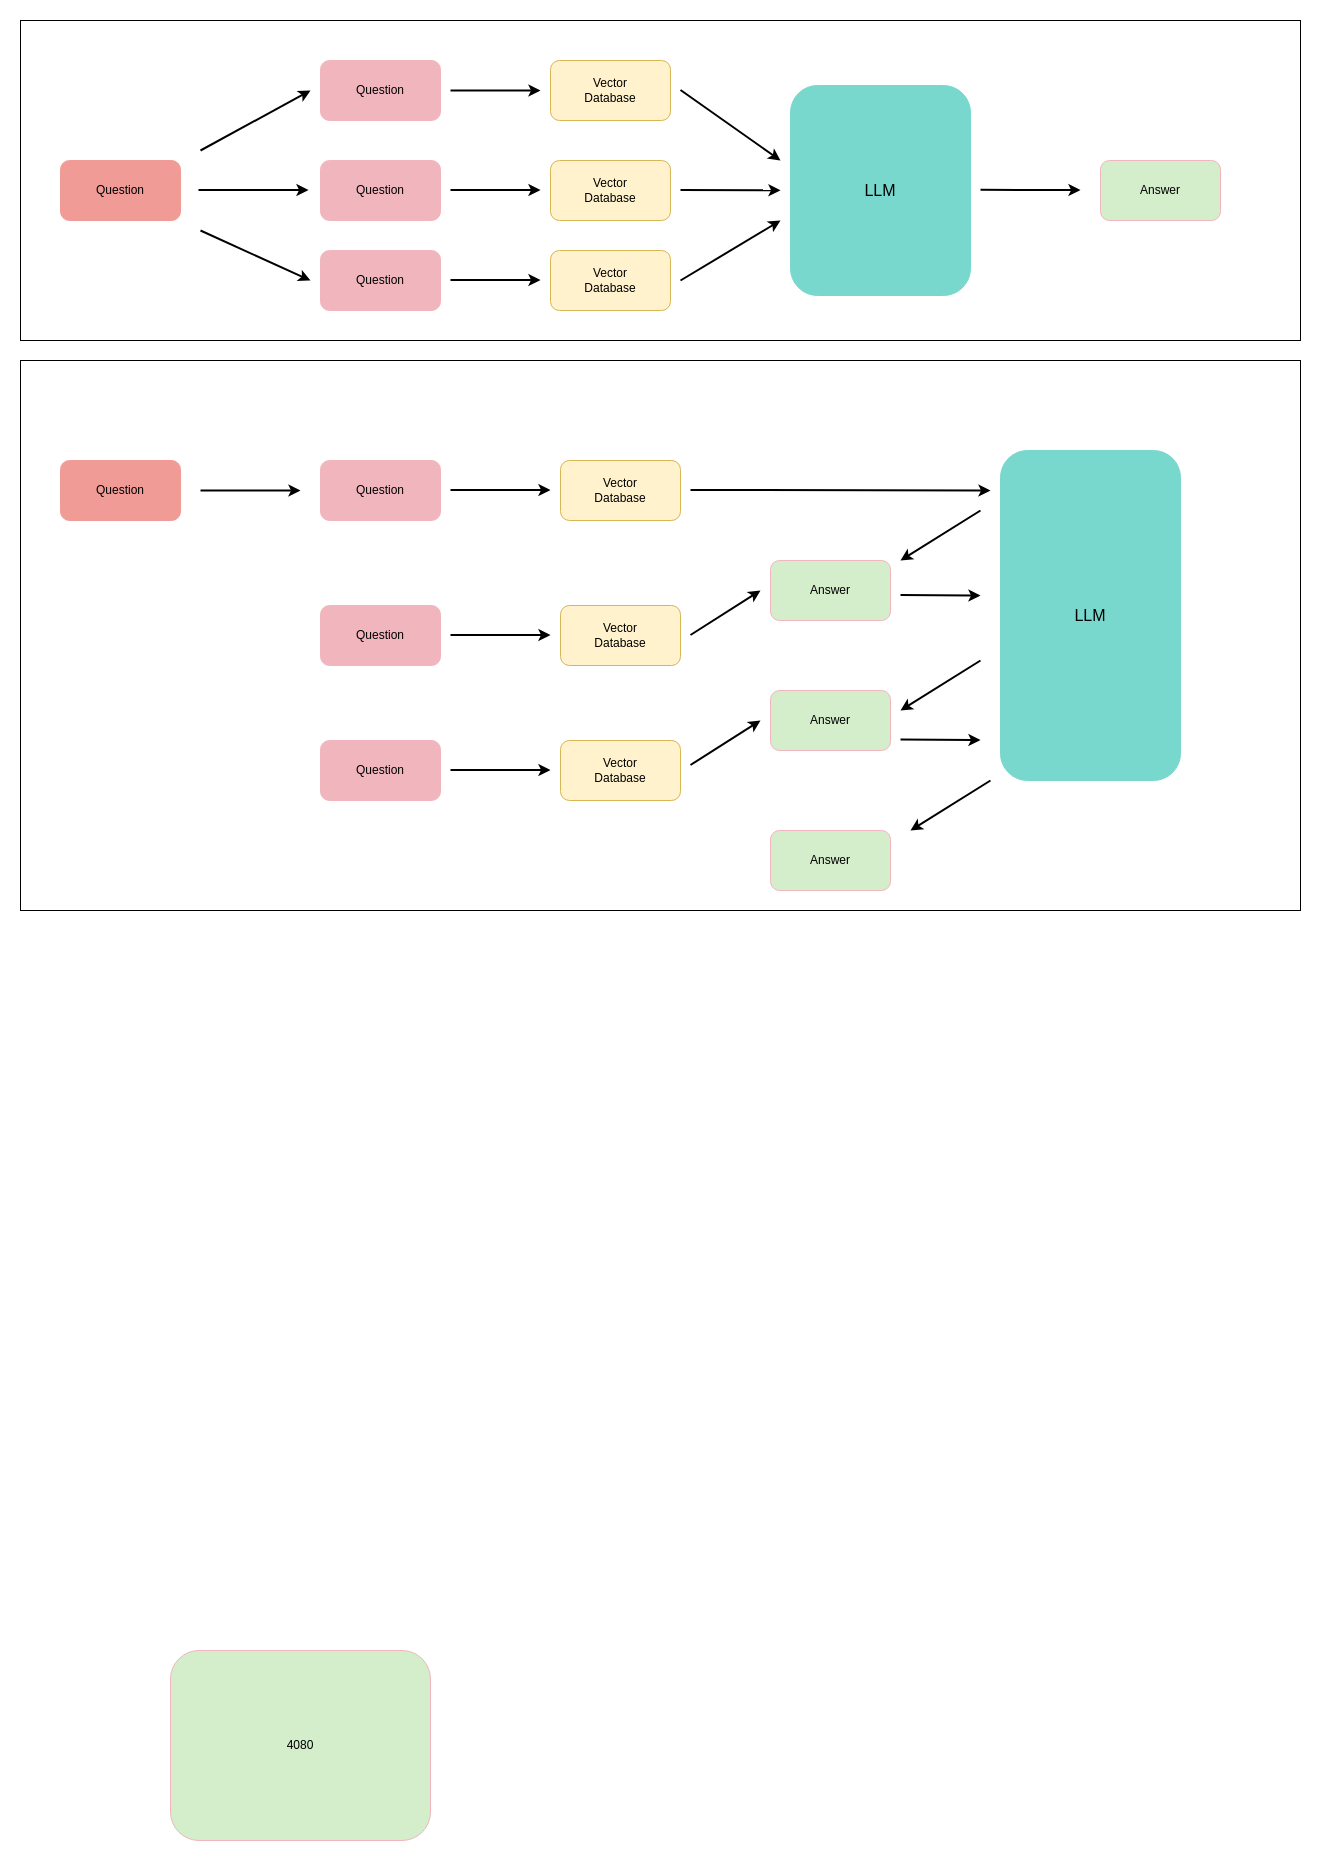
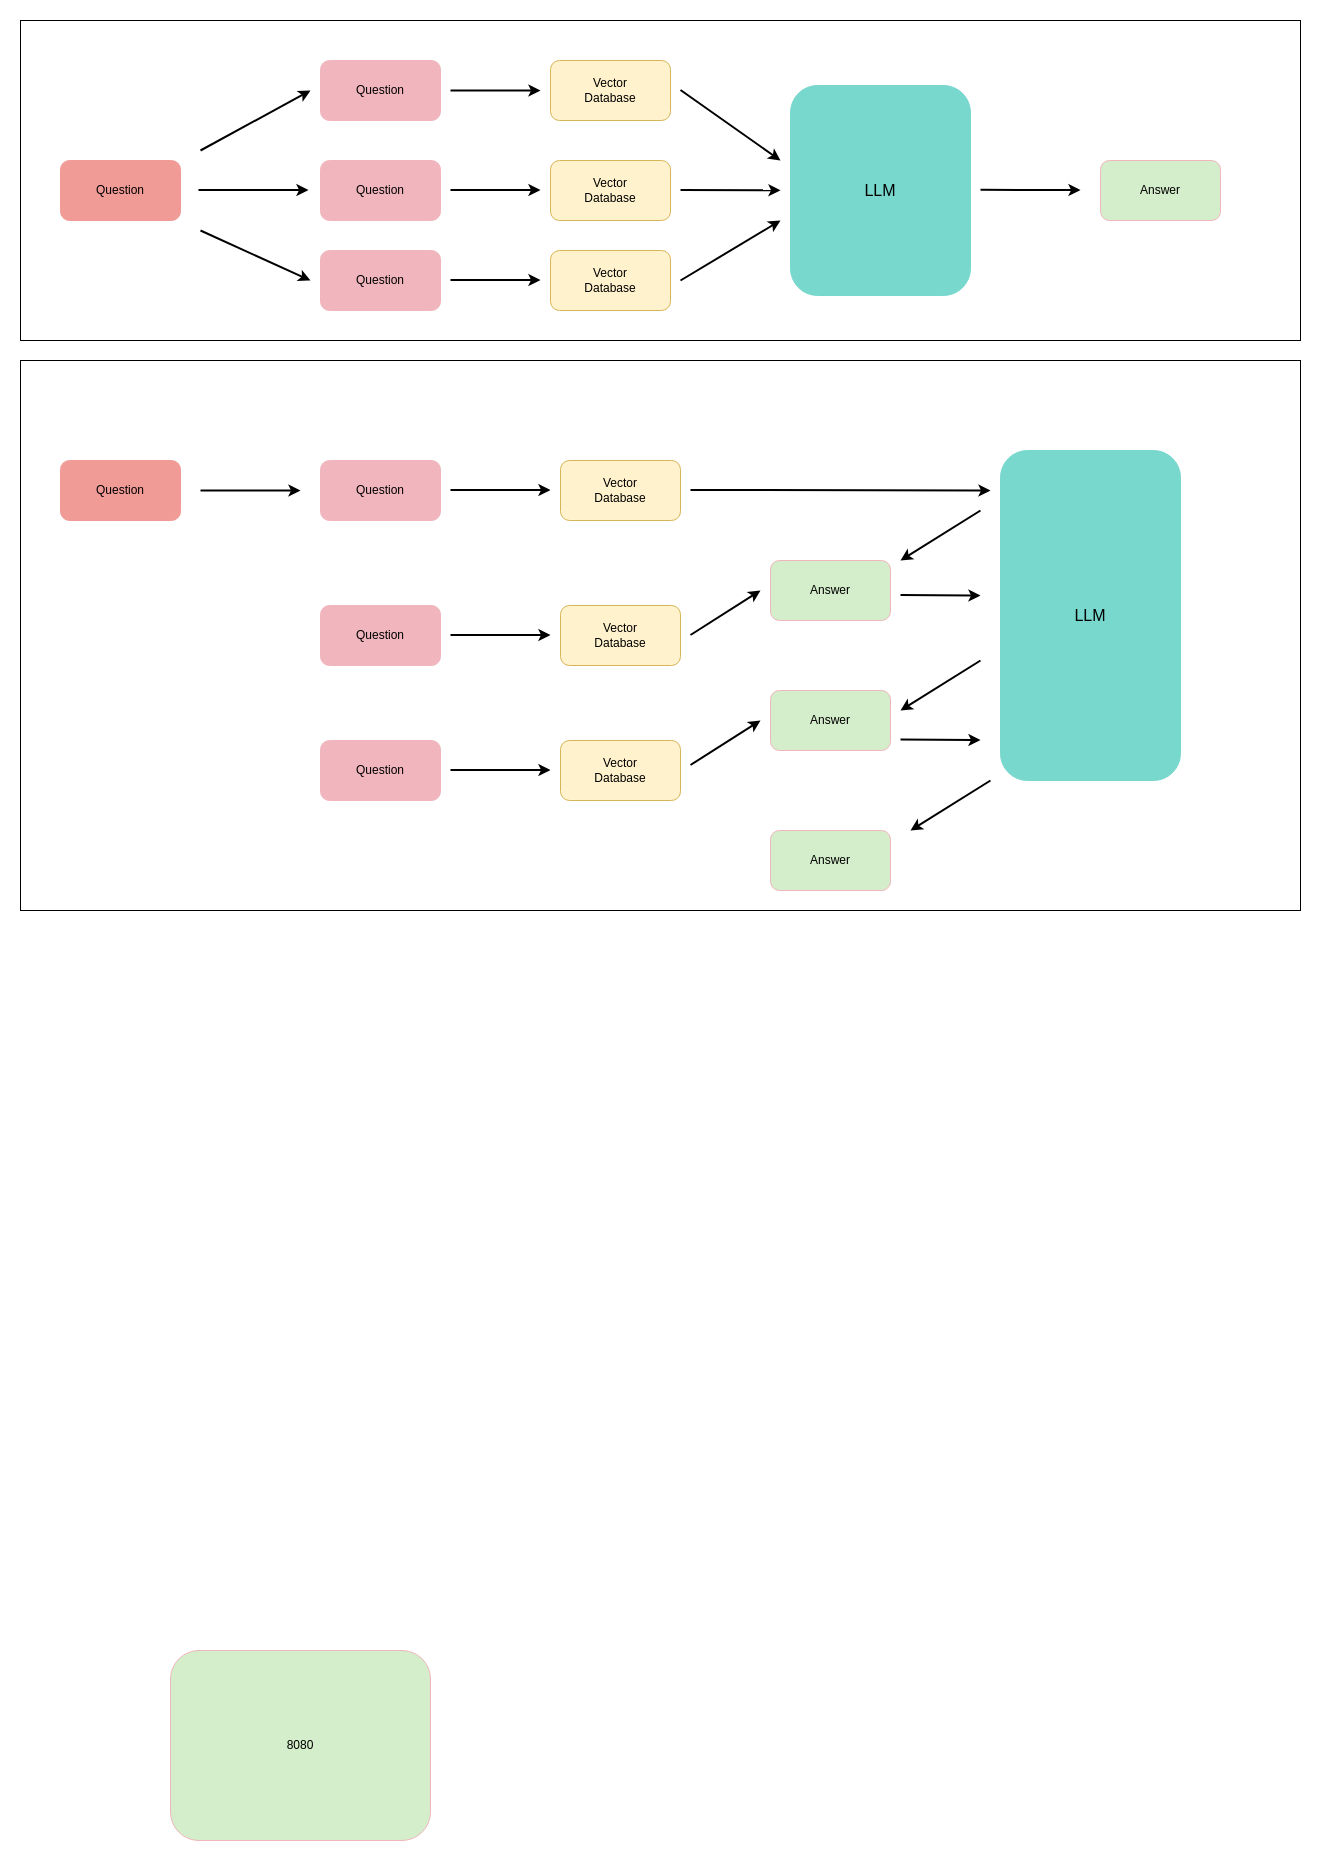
  <mxCell id="0" />
  <mxCell id="1" parent="0" />
  <mxCell id="2" value="" style="rounded=0;whiteSpace=wrap;html=1;" vertex="1" parent="1"><mxGeometry y="360" width="1280" height="550" as="geometry" x="20" /></mxCell>
  <mxCell id="3" value="" style="rounded=0;whiteSpace=wrap;html=1;" vertex="1" parent="1"><mxGeometry width="1280" height="320" as="geometry" x="20" y="20" /></mxCell>
  <mxCell id="4" value="Question" style="rounded=1;whiteSpace=wrap;html=1;shadow=0;fillColor=#F19B97;strokeColor=#F19B97;" vertex="1" parent="1"><mxGeometry x="60" y="160" width="120" height="60" as="geometry" /></mxCell>
  <mxCell id="5" value="Question" style="rounded=1;whiteSpace=wrap;html=1;shadow=0;fillColor=#F1B6BD;strokeColor=#F1B6BD;" vertex="1" parent="1"><mxGeometry x="320" y="60" width="120" height="60" as="geometry" /></mxCell>
  <mxCell id="6" value="Question" style="rounded=1;whiteSpace=wrap;html=1;shadow=0;fillColor=#F1B6BD;strokeColor=#F1B6BD;" vertex="1" parent="1"><mxGeometry x="320" y="160" width="120" height="60" as="geometry" /></mxCell>
  <mxCell id="7" value="Question" style="rounded=1;whiteSpace=wrap;html=1;shadow=0;fillColor=#F1B6BD;strokeColor=#F1B6BD;" vertex="1" parent="1"><mxGeometry x="320" y="250" width="120" height="60" as="geometry" /></mxCell>
  <mxCell id="8" value="" style="endArrow=classic;html=1;rounded=1;strokeWidth=2;" edge="1" parent="1"><mxGeometry width="50" height="50" relative="1" as="geometry"><mxPoint x="198" y="189.5" as="sourcePoint" /><mxPoint x="308" y="189.5" as="targetPoint" /></mxGeometry></mxCell>
  <mxCell id="9" value="" style="endArrow=classic;html=1;rounded=1;strokeWidth=2;" edge="1" parent="1"><mxGeometry width="50" height="50" relative="1" as="geometry"><mxPoint x="200" y="150" as="sourcePoint" /><mxPoint x="310" y="90" as="targetPoint" /></mxGeometry></mxCell>
  <mxCell id="10" value="" style="endArrow=classic;html=1;rounded=1;strokeWidth=2;" edge="1" parent="1"><mxGeometry width="50" height="50" relative="1" as="geometry"><mxPoint x="200" y="230" as="sourcePoint" /><mxPoint x="310" y="280" as="targetPoint" /></mxGeometry></mxCell>
  <mxCell id="11" value="Vector&lt;br&gt;Database" style="rounded=1;whiteSpace=wrap;html=1;shadow=0;fillColor=#fff2cc;strokeColor=#d6b656;" vertex="1" parent="1"><mxGeometry x="550" y="60" width="120" height="60" as="geometry" /></mxCell>
  <mxCell id="12" value="Vector&lt;br style=&quot;border-color: var(--border-color);&quot;&gt;Database" style="rounded=1;whiteSpace=wrap;html=1;shadow=0;fillColor=#fff2cc;strokeColor=#d6b656;" vertex="1" parent="1"><mxGeometry x="550" y="160" width="120" height="60" as="geometry" /></mxCell>
  <mxCell id="13" value="Vector&lt;br style=&quot;border-color: var(--border-color);&quot;&gt;Database" style="rounded=1;whiteSpace=wrap;html=1;shadow=0;fillColor=#fff2cc;strokeColor=#d6b656;" vertex="1" parent="1"><mxGeometry x="550" y="250" width="120" height="60" as="geometry" /></mxCell>
  <mxCell id="14" value="&lt;font style=&quot;font-size: 16px;&quot;&gt;LLM&lt;/font&gt;" style="rounded=1;whiteSpace=wrap;html=1;shadow=0;fillColor=#79D8CE;strokeColor=#79D8CE;" vertex="1" parent="1"><mxGeometry x="790" y="85" width="180" height="210" as="geometry" /></mxCell>
  <mxCell id="15" value="" style="endArrow=classic;html=1;rounded=1;strokeWidth=2;" edge="1" parent="1"><mxGeometry width="50" height="50" relative="1" as="geometry"><mxPoint x="450" y="90" as="sourcePoint" /><mxPoint x="540" y="90" as="targetPoint" /></mxGeometry></mxCell>
  <mxCell id="16" value="" style="endArrow=classic;html=1;rounded=1;strokeWidth=2;" edge="1" parent="1"><mxGeometry width="50" height="50" relative="1" as="geometry"><mxPoint x="450" y="189.5" as="sourcePoint" /><mxPoint x="540" y="189.5" as="targetPoint" /></mxGeometry></mxCell>
  <mxCell id="17" value="" style="endArrow=classic;html=1;rounded=1;strokeWidth=2;" edge="1" parent="1"><mxGeometry width="50" height="50" relative="1" as="geometry"><mxPoint x="450" y="279.5" as="sourcePoint" /><mxPoint x="540" y="279.5" as="targetPoint" /></mxGeometry></mxCell>
  <mxCell id="18" value="" style="endArrow=classic;html=1;rounded=1;strokeWidth=2;entryX=0;entryY=0;entryDx=0;entryDy=0;" edge="1" parent="1"><mxGeometry width="50" height="50" relative="1" as="geometry"><mxPoint x="680" y="89.5" as="sourcePoint" /><mxPoint x="780" y="160" as="targetPoint" /></mxGeometry></mxCell>
  <mxCell id="19" value="" style="endArrow=classic;html=1;rounded=1;strokeWidth=2;entryX=0;entryY=1;entryDx=0;entryDy=0;" edge="1" parent="1"><mxGeometry width="50" height="50" relative="1" as="geometry"><mxPoint x="680" y="280" as="sourcePoint" /><mxPoint x="780" y="220" as="targetPoint" /></mxGeometry></mxCell>
  <mxCell id="20" value="" style="endArrow=classic;html=1;rounded=1;strokeWidth=2;" edge="1" parent="1"><mxGeometry width="50" height="50" relative="1" as="geometry"><mxPoint x="680" y="189.5" as="sourcePoint" /><mxPoint x="780" y="189.812" as="targetPoint" /></mxGeometry></mxCell>
  <mxCell id="21" value="Answer" style="rounded=1;whiteSpace=wrap;html=1;shadow=0;fillColor=#D4EDCA;strokeColor=#F1B6BD;" vertex="1" parent="1"><mxGeometry x="1100" y="160" width="120" height="60" as="geometry" /></mxCell>
  <mxCell id="22" value="" style="endArrow=classic;html=1;rounded=1;strokeWidth=2;" edge="1" parent="1"><mxGeometry width="50" height="50" relative="1" as="geometry"><mxPoint x="980" y="189.29" as="sourcePoint" /><mxPoint x="1080" y="189.602" as="targetPoint" /></mxGeometry></mxCell>
  <mxCell id="23" value="Question" style="rounded=1;whiteSpace=wrap;html=1;shadow=0;fillColor=#F19B97;strokeColor=#F19B97;" vertex="1" parent="1"><mxGeometry x="60" y="460" width="120" height="60" as="geometry" /></mxCell>
  <mxCell id="24" value="" style="endArrow=classic;html=1;rounded=1;strokeWidth=2;" edge="1" parent="1"><mxGeometry width="50" height="50" relative="1" as="geometry"><mxPoint x="200" y="490" as="sourcePoint" /><mxPoint x="300" y="490" as="targetPoint" /></mxGeometry></mxCell>
  <mxCell id="25" value="Question" style="rounded=1;whiteSpace=wrap;html=1;shadow=0;fillColor=#F1B6BD;strokeColor=#F1B6BD;" vertex="1" parent="1"><mxGeometry x="320" y="460" width="120" height="60" as="geometry" /></mxCell>
  <mxCell id="26" value="Question" style="rounded=1;whiteSpace=wrap;html=1;shadow=0;fillColor=#F1B6BD;strokeColor=#F1B6BD;" vertex="1" parent="1"><mxGeometry x="320" y="605" width="120" height="60" as="geometry" /></mxCell>
  <mxCell id="27" value="Question" style="rounded=1;whiteSpace=wrap;html=1;shadow=0;fillColor=#F1B6BD;strokeColor=#F1B6BD;" vertex="1" parent="1"><mxGeometry x="320" y="740" width="120" height="60" as="geometry" /></mxCell>
  <mxCell id="28" value="Vector&lt;br&gt;Database" style="rounded=1;whiteSpace=wrap;html=1;shadow=0;fillColor=#fff2cc;strokeColor=#d6b656;" vertex="1" parent="1"><mxGeometry x="560" y="460" width="120" height="60" as="geometry" /></mxCell>
  <mxCell id="29" value="" style="endArrow=classic;html=1;rounded=1;strokeWidth=2;" edge="1" parent="1"><mxGeometry width="50" height="50" relative="1" as="geometry"><mxPoint x="450" y="489.5" as="sourcePoint" /><mxPoint x="550" y="489.5" as="targetPoint" /></mxGeometry></mxCell>
  <mxCell id="30" value="&lt;font style=&quot;font-size: 16px;&quot;&gt;LLM&lt;/font&gt;" style="rounded=1;whiteSpace=wrap;html=1;shadow=0;fillColor=#79D8CE;strokeColor=#79D8CE;" vertex="1" parent="1"><mxGeometry x="1000" y="450" width="180" height="330" as="geometry" /></mxCell>
  <mxCell id="31" value="Answer" style="rounded=1;whiteSpace=wrap;html=1;shadow=0;fillColor=#D4EDCA;strokeColor=#F1B6BD;" vertex="1" parent="1"><mxGeometry x="770" y="560" width="120" height="60" as="geometry" /></mxCell>
  <mxCell id="32" value="" style="endArrow=classic;html=1;rounded=1;strokeWidth=2;" edge="1" parent="1"><mxGeometry width="50" height="50" relative="1" as="geometry"><mxPoint x="690" y="489.5" as="sourcePoint" /><mxPoint x="990" y="490" as="targetPoint" /></mxGeometry></mxCell>
  <mxCell id="33" value="" style="endArrow=classic;html=1;rounded=1;strokeWidth=2;" edge="1" parent="1"><mxGeometry width="50" height="50" relative="1" as="geometry"><mxPoint x="980" y="510" as="sourcePoint" /><mxPoint x="900" y="560" as="targetPoint" /></mxGeometry></mxCell>
  <mxCell id="34" value="Vector&lt;br&gt;Database" style="rounded=1;whiteSpace=wrap;html=1;shadow=0;fillColor=#fff2cc;strokeColor=#d6b656;" vertex="1" parent="1"><mxGeometry x="560" y="605" width="120" height="60" as="geometry" /></mxCell>
  <mxCell id="35" value="" style="endArrow=classic;html=1;rounded=1;strokeWidth=2;" edge="1" parent="1"><mxGeometry width="50" height="50" relative="1" as="geometry"><mxPoint x="450" y="634.5" as="sourcePoint" /><mxPoint x="550" y="634.5" as="targetPoint" /></mxGeometry></mxCell>
  <mxCell id="36" value="" style="endArrow=classic;html=1;rounded=1;strokeWidth=2;" edge="1" parent="1"><mxGeometry width="50" height="50" relative="1" as="geometry"><mxPoint x="690" y="634.5" as="sourcePoint" /><mxPoint x="760" y="590" as="targetPoint" /></mxGeometry></mxCell>
  <mxCell id="37" value="" style="endArrow=classic;html=1;rounded=1;strokeWidth=2;" edge="1" parent="1"><mxGeometry width="50" height="50" relative="1" as="geometry"><mxPoint x="900" y="594.5" as="sourcePoint" /><mxPoint x="980" y="595" as="targetPoint" /></mxGeometry></mxCell>
  <mxCell id="38" value="" style="endArrow=classic;html=1;rounded=1;strokeWidth=2;" edge="1" parent="1"><mxGeometry width="50" height="50" relative="1" as="geometry"><mxPoint x="980" y="660" as="sourcePoint" /><mxPoint x="900" y="710" as="targetPoint" /></mxGeometry></mxCell>
  <mxCell id="39" value="Answer" style="rounded=1;whiteSpace=wrap;html=1;shadow=0;fillColor=#D4EDCA;strokeColor=#F1B6BD;" vertex="1" parent="1"><mxGeometry x="770" y="690" width="120" height="60" as="geometry" /></mxCell>
  <mxCell id="40" value="" style="endArrow=classic;html=1;rounded=1;strokeWidth=2;" edge="1" parent="1"><mxGeometry width="50" height="50" relative="1" as="geometry"><mxPoint x="450" y="769.5" as="sourcePoint" /><mxPoint x="550" y="769.5" as="targetPoint" /></mxGeometry></mxCell>
  <mxCell id="41" value="Vector&lt;br&gt;Database" style="rounded=1;whiteSpace=wrap;html=1;shadow=0;fillColor=#fff2cc;strokeColor=#d6b656;" vertex="1" parent="1"><mxGeometry x="560" y="740" width="120" height="60" as="geometry" /></mxCell>
  <mxCell id="42" value="" style="endArrow=classic;html=1;rounded=1;strokeWidth=2;" edge="1" parent="1"><mxGeometry width="50" height="50" relative="1" as="geometry"><mxPoint x="690" y="764.5" as="sourcePoint" /><mxPoint x="760" y="720" as="targetPoint" /></mxGeometry></mxCell>
  <mxCell id="43" value="" style="endArrow=classic;html=1;rounded=1;strokeWidth=2;" edge="1" parent="1"><mxGeometry width="50" height="50" relative="1" as="geometry"><mxPoint x="900" y="739" as="sourcePoint" /><mxPoint x="980" y="739.5" as="targetPoint" /></mxGeometry></mxCell>
  <mxCell id="44" value="" style="endArrow=classic;html=1;rounded=1;strokeWidth=2;" edge="1" parent="1"><mxGeometry width="50" height="50" relative="1" as="geometry"><mxPoint x="990" y="780" as="sourcePoint" /><mxPoint x="910" y="830" as="targetPoint" /></mxGeometry></mxCell>
  <mxCell id="45" value="Answer" style="rounded=1;whiteSpace=wrap;html=1;shadow=0;fillColor=#D4EDCA;strokeColor=#F1B6BD;" vertex="1" parent="1"><mxGeometry x="770" y="830" width="120" height="60" as="geometry" /></mxCell>
- <mxCell id="46" value="4080" style="rounded=1;whiteSpace=wrap;html=1;shadow=0;fillColor=#D4EDCA;strokeColor=#F1B6BD;" vertex="1" parent="1"><mxGeometry x="170" y="1650" width="260" height="190" as="geometry" /></mxCell>
+ <mxCell id="46" value="8080" style="rounded=1;whiteSpace=wrap;html=1;shadow=0;fillColor=#D4EDCA;strokeColor=#F1B6BD;" vertex="1" parent="1"><mxGeometry x="170" y="1650" width="260" height="190" as="geometry" /></mxCell>
